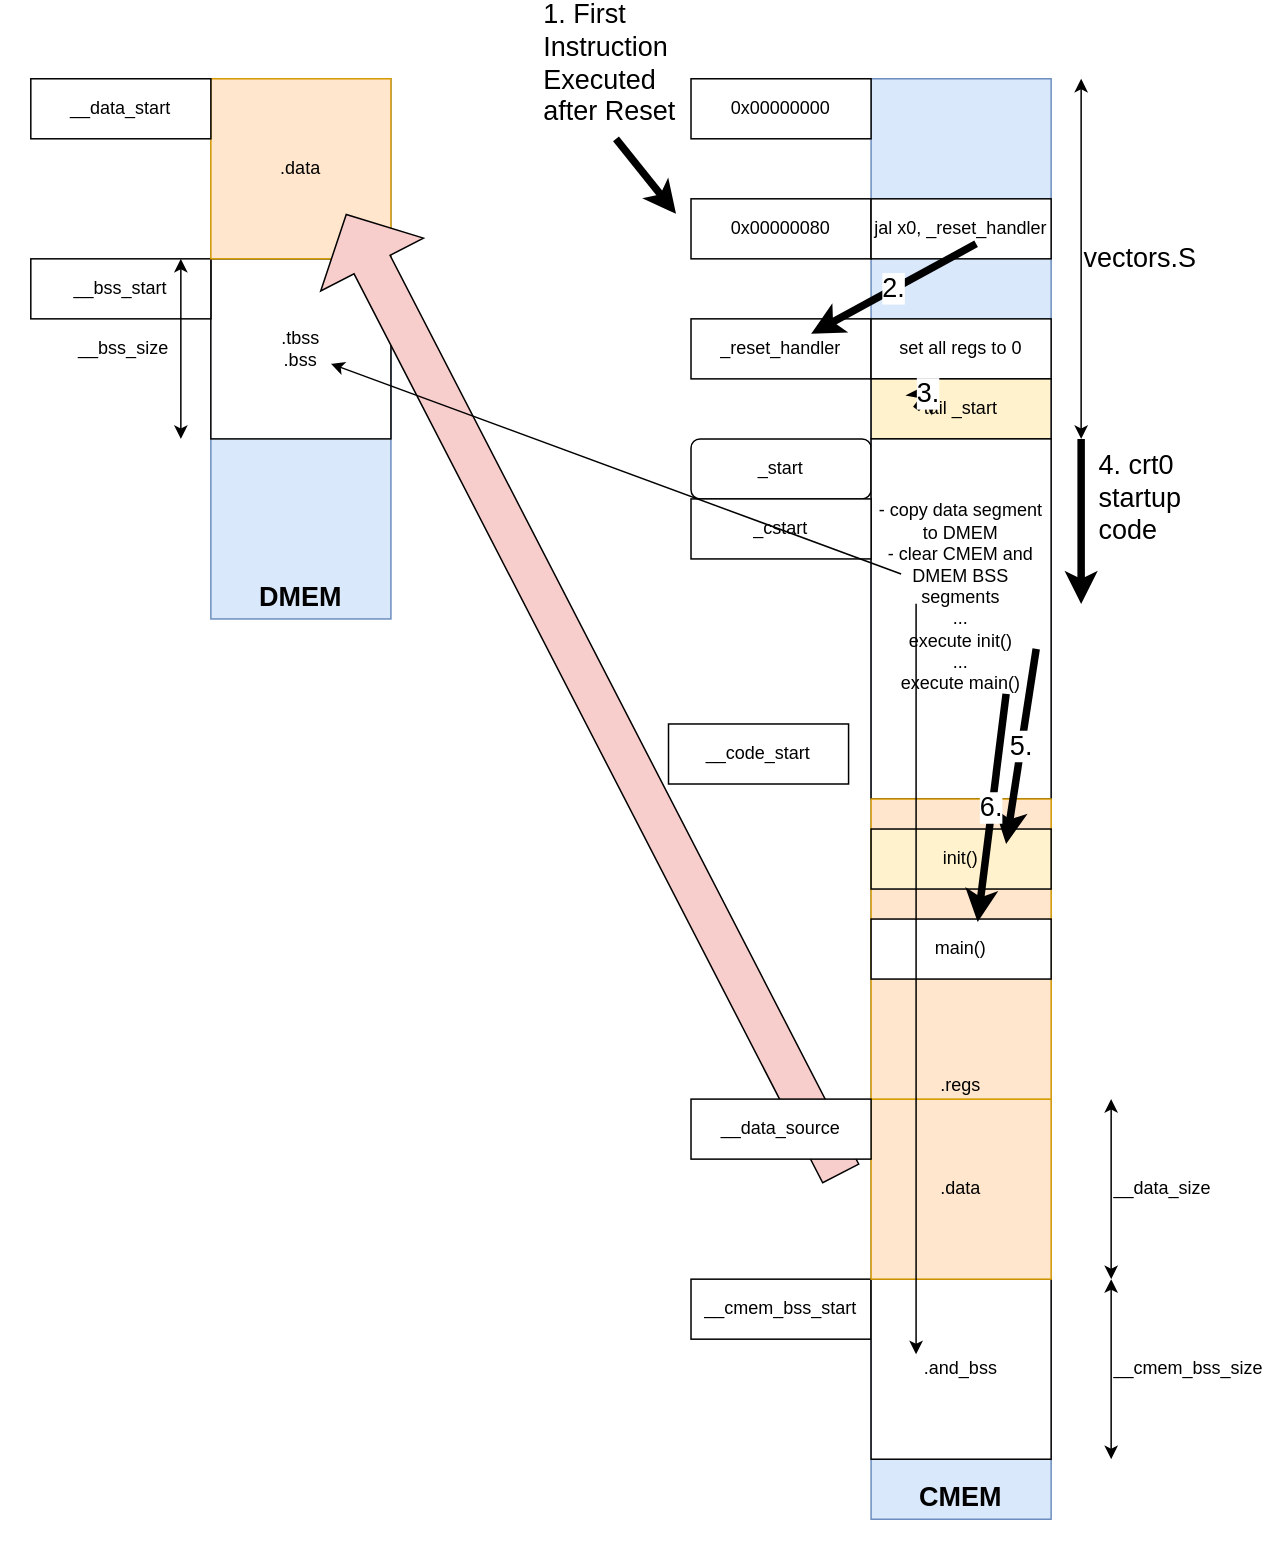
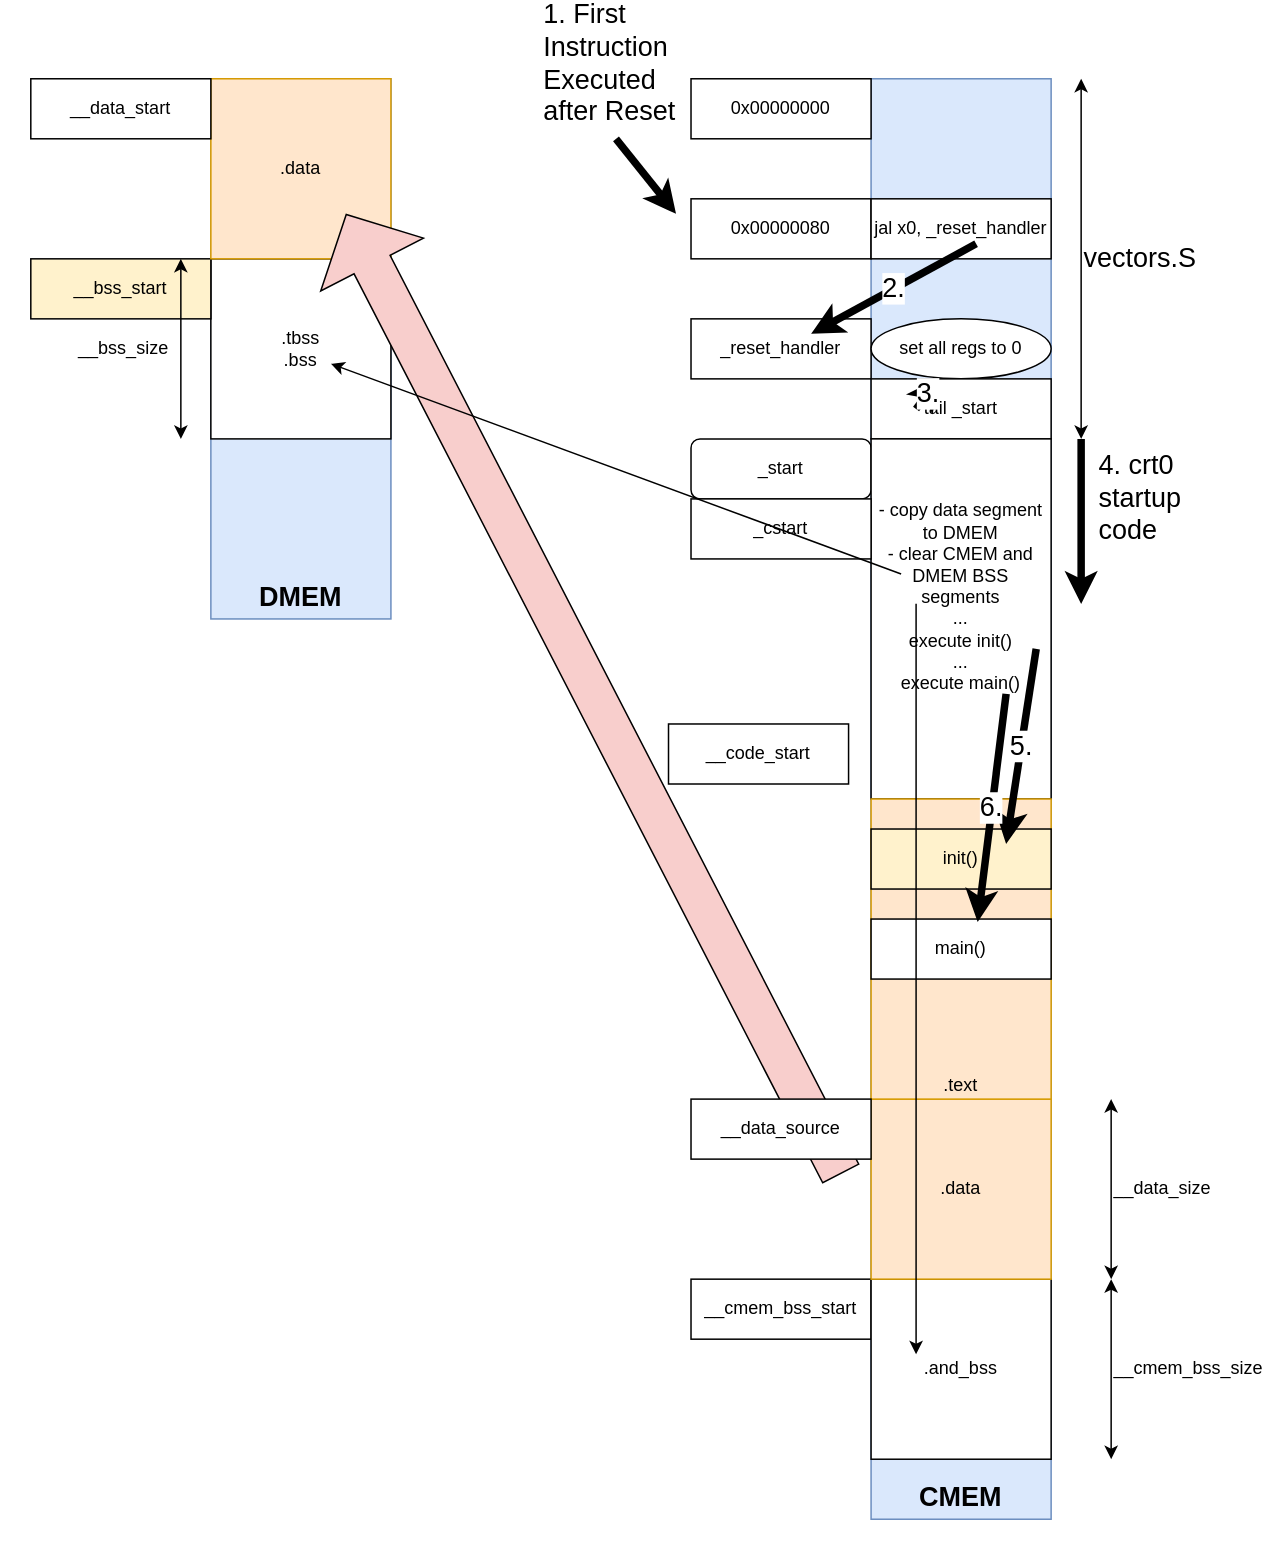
  <mxCell id="0" />
  <mxCell id="1" parent="0" />
  <mxCell id="2" value="&lt;b&gt;&lt;font style=&quot;font-size: 18px;&quot;&gt;CMEM&lt;/font&gt;&lt;/b&gt;" style="rounded=0;whiteSpace=wrap;html=1;verticalAlign=bottom;fillColor=#dae8fc;strokeColor=#6c8ebf;strokeWidth=1;perimeterSpacing=0;" parent="1" vertex="1"><mxGeometry x="580" y="20" width="120" height="960" as="geometry" /></mxCell>
  <mxCell id="3" value="&lt;font style=&quot;font-size: 18px;&quot;&gt;&lt;b&gt;DMEM&lt;/b&gt;&lt;/font&gt;" style="rounded=0;whiteSpace=wrap;html=1;fillColor=#dae8fc;strokeColor=#6c8ebf;verticalAlign=bottom;" parent="1" vertex="1"><mxGeometry x="140" y="20" width="120" height="360" as="geometry" /></mxCell>
  <mxCell id="4" value="0x00000000" style="rounded=0;whiteSpace=wrap;html=1;" parent="1" vertex="1"><mxGeometry x="460" y="20" width="120" height="40" as="geometry" /></mxCell>
  <mxCell id="5" value="0x00000080" style="rounded=0;whiteSpace=wrap;html=1;" parent="1" vertex="1"><mxGeometry x="460" y="100" width="120" height="40" as="geometry" /></mxCell>
  <mxCell id="6" value="_reset_handler" style="rounded=0;whiteSpace=wrap;html=1;" parent="1" vertex="1"><mxGeometry x="460" y="180" width="120" height="40" as="geometry" /></mxCell>
  <mxCell id="7" value="jal x0, _reset_handler" style="rounded=0;whiteSpace=wrap;html=1;" parent="1" vertex="1"><mxGeometry x="580" y="100" width="120" height="40" as="geometry" /></mxCell>
- <mxCell id="8" value="set all regs to 0" style="rounded=0;whiteSpace=wrap;html=1;" parent="1" vertex="1"><mxGeometry x="580" y="180" width="120" height="40" as="geometry" /></mxCell>
- <mxCell id="9" value="tail _start" style="rounded=0;whiteSpace=wrap;html=1;fillColor=#fff2cc;" parent="1" vertex="1"><mxGeometry x="580" y="220" width="120" height="40" as="geometry" /></mxCell>
+ <mxCell id="8" value="set all regs to 0" style="ellipse;whiteSpace=wrap;html=1;" parent="1" vertex="1"><mxGeometry x="580" y="180" width="120" height="40" as="geometry" /></mxCell>
+ <mxCell id="9" value="tail _start" style="rounded=0;whiteSpace=wrap;html=1;" parent="1" vertex="1"><mxGeometry x="580" y="220" width="120" height="40" as="geometry" /></mxCell>
  <mxCell id="10" value="_start" style="whiteSpace=wrap;html=1;rounded=1;" parent="1" vertex="1"><mxGeometry x="460" y="260" width="120" height="40" as="geometry" /></mxCell>
  <mxCell id="11" value="&lt;div&gt;&lt;span style=&quot;background-color: initial;&quot;&gt;- copy data segment to DMEM&lt;/span&gt;&lt;br&gt;&lt;/div&gt;&lt;div&gt;- clear CMEM and DMEM BSS segments&lt;/div&gt;&lt;div&gt;...&lt;/div&gt;&lt;div&gt;execute init()&lt;/div&gt;&lt;div&gt;...&lt;/div&gt;&lt;div&gt;execute main()&lt;br&gt;&lt;div&gt;&lt;br&gt;&lt;br&gt;&lt;/div&gt;&lt;/div&gt;" style="rounded=0;whiteSpace=wrap;html=1;" parent="1" vertex="1"><mxGeometry x="580" y="260" width="120" height="240" as="geometry" /></mxCell>
  <mxCell id="12" value="_cstart" style="rounded=0;whiteSpace=wrap;html=1;" parent="1" vertex="1"><mxGeometry x="460" y="300" width="120" height="40" as="geometry" /></mxCell>
  <mxCell id="13" value="__cmem_bss_start" style="rounded=0;whiteSpace=wrap;html=1;" parent="1" vertex="1"><mxGeometry x="460" y="820" width="120" height="40" as="geometry" /></mxCell>
  <mxCell id="14" value=".and_bss" style="rounded=0;whiteSpace=wrap;html=1;" parent="1" vertex="1"><mxGeometry x="580" y="820" width="120" height="120" as="geometry" /></mxCell>
  <mxCell id="15" value="__cmem_bss_size" style="endArrow=classic;startArrow=classic;html=1;rounded=0;fontSize=12;align=left;" parent="1" edge="1"><mxGeometry width="50" height="50" relative="1" as="geometry"><mxPoint x="740" y="940" as="sourcePoint" /><mxPoint x="740" y="820" as="targetPoint" /></mxGeometry></mxCell>
  <mxCell id="16" value=".data" style="rounded=0;whiteSpace=wrap;html=1;fillColor=#ffe6cc;strokeColor=#d79b00;" parent="1" vertex="1"><mxGeometry x="580" y="700" width="120" height="120" as="geometry" /></mxCell>
  <mxCell id="17" value="__data_size" style="endArrow=classic;startArrow=classic;html=1;rounded=0;fontSize=12;align=left;" parent="1" edge="1"><mxGeometry width="50" height="50" relative="1" as="geometry"><mxPoint x="740" y="820" as="sourcePoint" /><mxPoint x="740" y="700" as="targetPoint" /></mxGeometry></mxCell>
  <mxCell id="18" value=".tbss&lt;div&gt;.bss&lt;/div&gt;" style="rounded=0;whiteSpace=wrap;html=1;" parent="1" vertex="1"><mxGeometry x="140" y="140" width="120" height="120" as="geometry" /></mxCell>
- <mxCell id="19" value="__bss_start" style="rounded=0;whiteSpace=wrap;html=1;" parent="1" vertex="1"><mxGeometry x="20" y="140" width="120" height="40" as="geometry" /></mxCell>
- <mxCell id="20" value=".regs" style="rounded=0;whiteSpace=wrap;html=1;fillColor=#ffe6cc;strokeColor=#d79b00;verticalAlign=bottom;" parent="1" vertex="1"><mxGeometry x="580" y="500" width="120" height="200" as="geometry" /></mxCell>
+ <mxCell id="19" value="__bss_start" style="rounded=0;whiteSpace=wrap;html=1;fillColor=#fff2cc;" parent="1" vertex="1"><mxGeometry x="20" y="140" width="120" height="40" as="geometry" /></mxCell>
+ <mxCell id="20" value=".text" style="rounded=0;whiteSpace=wrap;html=1;fillColor=#ffe6cc;strokeColor=#d79b00;verticalAlign=bottom;" parent="1" vertex="1"><mxGeometry x="580" y="500" width="120" height="200" as="geometry" /></mxCell>
  <mxCell id="21" value="__code_start" style="rounded=0;whiteSpace=wrap;html=1;" parent="1" vertex="1"><mxGeometry x="445" y="450" width="120" height="40" as="geometry" /></mxCell>
  <mxCell id="22" value="init()" style="rounded=0;whiteSpace=wrap;html=1;fillColor=#fff2cc;" parent="1" vertex="1"><mxGeometry x="580" y="520" width="120" height="40" as="geometry" /></mxCell>
  <mxCell id="23" value="main()" style="rounded=0;whiteSpace=wrap;html=1;" parent="1" vertex="1"><mxGeometry x="580" y="580" width="120" height="40" as="geometry" /></mxCell>
  <mxCell id="24" value=".data" style="rounded=0;whiteSpace=wrap;html=1;fillColor=#ffe6cc;strokeColor=#d79b00;" parent="1" vertex="1"><mxGeometry x="140" y="20" width="120" height="120" as="geometry" /></mxCell>
  <mxCell id="25" value="__data_start" style="rounded=0;whiteSpace=wrap;html=1;" parent="1" vertex="1"><mxGeometry x="20" y="20" width="120" height="40" as="geometry" /></mxCell>
  <mxCell id="26" value="1. First&amp;nbsp;&lt;div&gt;Instruction&lt;div style=&quot;font-size: 18px;&quot;&gt;Executed&amp;nbsp;&lt;/div&gt;&lt;div style=&quot;font-size: 18px;&quot;&gt;after Reset&lt;/div&gt;&lt;/div&gt;" style="endArrow=classic;html=1;rounded=0;fontSize=18;strokeWidth=5;align=left;" parent="1" edge="1"><mxGeometry x="-1" y="-71" width="50" height="50" relative="1" as="geometry"><mxPoint x="410" y="60" as="sourcePoint" /><mxPoint x="450" y="110" as="targetPoint" /><mxPoint x="5" y="-94" as="offset" /></mxGeometry></mxCell>
  <mxCell id="27" value="2." style="endArrow=classic;html=1;rounded=0;exitX=0.5;exitY=0.75;exitDx=0;exitDy=0;exitPerimeter=0;entryX=0.667;entryY=0.25;entryDx=0;entryDy=0;entryPerimeter=0;fontSize=18;strokeWidth=5;" parent="1" target="6" edge="1"><mxGeometry width="50" height="50" relative="1" as="geometry"><mxPoint x="650" y="130" as="sourcePoint" /><mxPoint x="420" y="210" as="targetPoint" /></mxGeometry></mxCell>
  <mxCell id="28" value="3." style="endArrow=classic;html=1;rounded=0;exitX=0.25;exitY=0.5;exitDx=0;exitDy=0;exitPerimeter=0;fontSize=18;strokeWidth=5;" parent="1" source="9" target="8" edge="1"><mxGeometry width="50" height="50" relative="1" as="geometry"><mxPoint x="880" y="170" as="sourcePoint" /><mxPoint x="930" y="120" as="targetPoint" /></mxGeometry></mxCell>
  <mxCell id="29" value="&lt;font style=&quot;font-size: 18px;&quot;&gt;5.&lt;/font&gt;" style="endArrow=classic;html=1;rounded=0;exitX=0.917;exitY=0.583;exitDx=0;exitDy=0;exitPerimeter=0;strokeWidth=5;entryX=0.75;entryY=0.25;entryDx=0;entryDy=0;entryPerimeter=0;" parent="1" source="11" target="22" edge="1"><mxGeometry width="50" height="50" relative="1" as="geometry"><mxPoint x="790" y="420.08" as="sourcePoint" /><mxPoint x="930.04" y="540" as="targetPoint" /></mxGeometry></mxCell>
  <mxCell id="30" value="&lt;font style=&quot;font-size: 18px;&quot;&gt;6.&lt;/font&gt;" style="endArrow=classic;html=1;rounded=0;exitX=0.75;exitY=0.708;exitDx=0;exitDy=0;exitPerimeter=0;entryX=0.592;entryY=0.05;entryDx=0;entryDy=0;entryPerimeter=0;strokeWidth=5;" parent="1" source="11" target="23" edge="1"><mxGeometry width="50" height="50" relative="1" as="geometry"><mxPoint x="920" y="510" as="sourcePoint" /><mxPoint x="970" y="460" as="targetPoint" /></mxGeometry></mxCell>
  <mxCell id="31" value="" style="endArrow=classic;html=1;rounded=0;exitX=0.25;exitY=0.458;exitDx=0;exitDy=0;exitPerimeter=0;entryX=0.25;entryY=0.417;entryDx=0;entryDy=0;entryPerimeter=0;" parent="1" source="11" target="14" edge="1"><mxGeometry width="50" height="50" relative="1" as="geometry"><mxPoint x="1100.04" y="420" as="sourcePoint" /><mxPoint x="800" y="610" as="targetPoint" /></mxGeometry></mxCell>
  <mxCell id="32" value="4. crt0&amp;nbsp;&lt;div&gt;startup&amp;nbsp;&lt;/div&gt;&lt;div&gt;code&lt;/div&gt;" style="endArrow=classic;html=1;rounded=0;fontSize=18;align=left;strokeWidth=5;" parent="1" edge="1"><mxGeometry x="-0.273" y="10" width="50" height="50" relative="1" as="geometry"><mxPoint x="720" y="260" as="sourcePoint" /><mxPoint x="720" y="370" as="targetPoint" /><mxPoint as="offset" /></mxGeometry></mxCell>
  <mxCell id="33" value="&lt;font style=&quot;font-size: 18px;&quot;&gt;vectors.S&lt;/font&gt;" style="endArrow=classic;startArrow=classic;html=1;rounded=0;align=left;" parent="1" edge="1"><mxGeometry width="50" height="50" relative="1" as="geometry"><mxPoint x="720" y="260" as="sourcePoint" /><mxPoint x="720" y="20" as="targetPoint" /></mxGeometry></mxCell>
  <mxCell id="34" value="" style="shape=flexArrow;endArrow=classic;html=1;rounded=0;endWidth=49;endSize=12.18;width=27;fillColor=#f8cecc;strokeColor=default;entryX=0.75;entryY=0.75;entryDx=0;entryDy=0;entryPerimeter=0;" parent="1" edge="1" target="24"><mxGeometry width="50" height="50" relative="1" as="geometry"><mxPoint x="560" y="750" as="sourcePoint" /><mxPoint x="330" y="280" as="targetPoint" /></mxGeometry></mxCell>
  <mxCell id="35" value="__bss_size" style="endArrow=classic;startArrow=classic;html=1;rounded=0;fontSize=12;align=left;" parent="1" edge="1"><mxGeometry y="70" width="50" height="50" relative="1" as="geometry"><mxPoint x="120" y="260" as="sourcePoint" /><mxPoint x="120" y="140" as="targetPoint" /><mxPoint as="offset" /></mxGeometry></mxCell>
  <mxCell id="36" value="" style="endArrow=classic;html=1;rounded=0;exitX=0.167;exitY=0.375;exitDx=0;exitDy=0;exitPerimeter=0;entryX=0.667;entryY=0.583;entryDx=0;entryDy=0;entryPerimeter=0;" parent="1" source="11" target="18" edge="1"><mxGeometry width="50" height="50" relative="1" as="geometry"><mxPoint x="830" y="640" as="sourcePoint" /><mxPoint x="880" y="590" as="targetPoint" /></mxGeometry></mxCell>
  <mxCell id="37" value="__data_source" style="rounded=0;whiteSpace=wrap;html=1;" parent="1" vertex="1"><mxGeometry x="460" y="700" width="120" height="40" as="geometry" /></mxCell>
